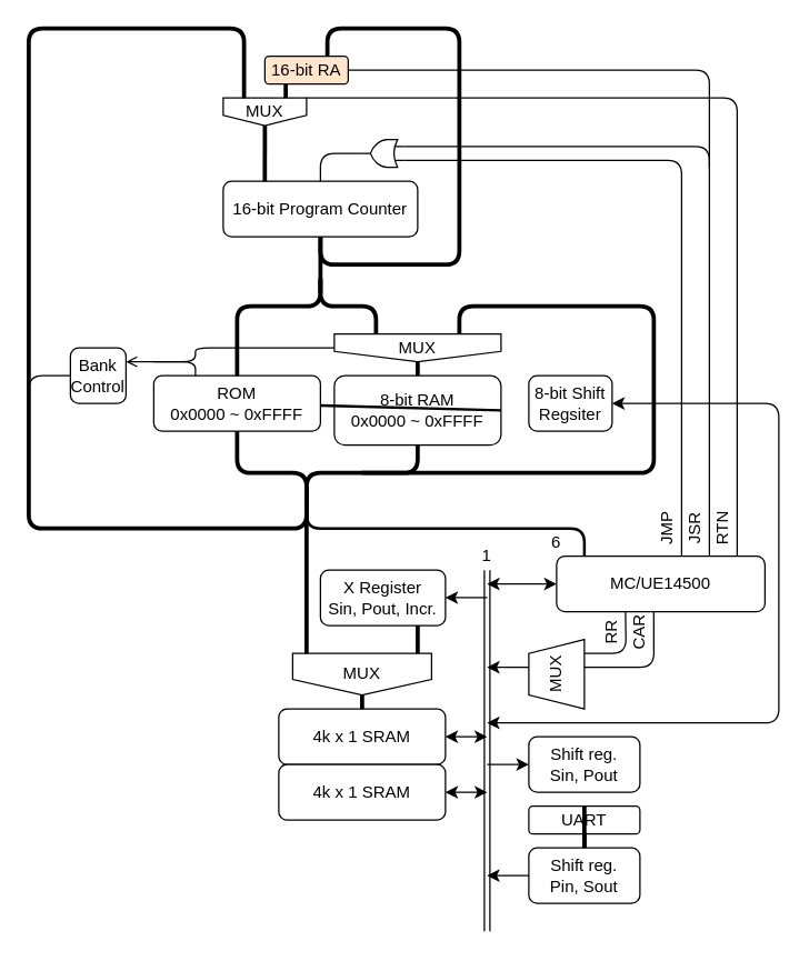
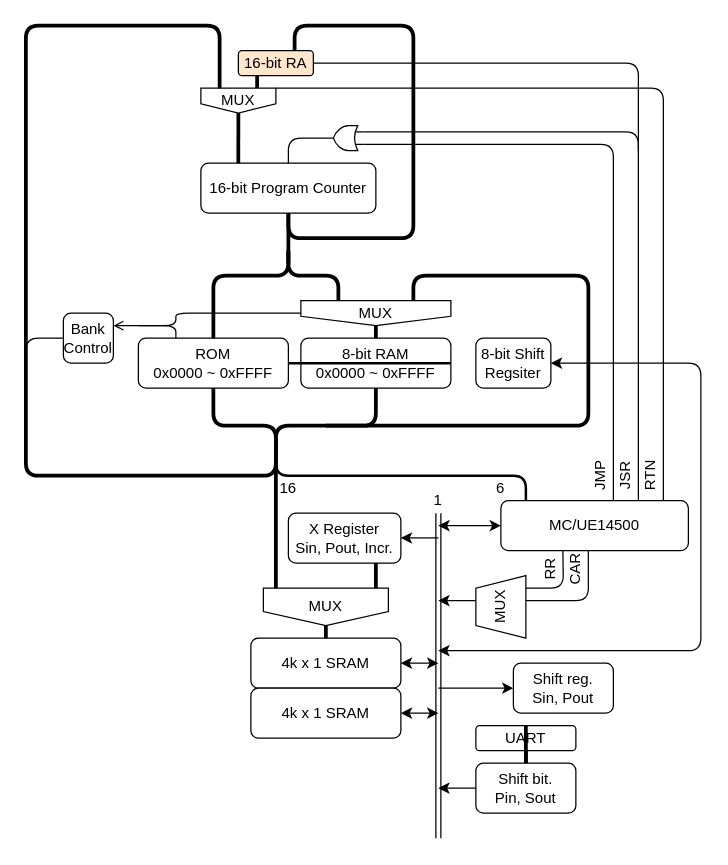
  <mxCell id="0" />
  <mxCell id="1" parent="0" />
  <mxCell id="2" value="" style="endArrow=none;html=1;strokeWidth=2;entryX=1;entryY=1;entryDx=0;entryDy=0;" parent="1" edge="1"><mxGeometry width="50" height="50" relative="1" as="geometry"><mxPoint x="220" y="360" as="sourcePoint" /><mxPoint x="420" y="400" as="targetPoint" /><Array as="points"><mxPoint x="220" y="380" /><mxPoint x="420" y="380" /></Array></mxGeometry></mxCell>
  <mxCell id="3" value="MC/UE14500" style="rounded=1;whiteSpace=wrap;html=1;" parent="1" vertex="1"><mxGeometry x="400" y="400" width="150" height="40" as="geometry" /></mxCell>
  <mxCell id="4" value="" style="endArrow=none;html=1;strokeWidth=3;" parent="1" edge="1"><mxGeometry width="50" height="50" relative="1" as="geometry"><mxPoint x="220" y="480" as="sourcePoint" /><mxPoint x="220" y="350" as="targetPoint" /><Array as="points" /></mxGeometry></mxCell>
  <mxCell id="5" value="6" style="text;html=1;strokeColor=none;fillColor=none;align=center;verticalAlign=middle;whiteSpace=wrap;rounded=0;" parent="1" vertex="1"><mxGeometry x="380" y="380" width="40" height="20" as="geometry" /></mxCell>
+ <mxCell id="6" value="16" style="text;html=1;strokeColor=none;fillColor=none;align=center;verticalAlign=middle;whiteSpace=wrap;rounded=0;" parent="1" vertex="1"><mxGeometry x="210" y="380" width="40" height="20" as="geometry" /></mxCell>
  <mxCell id="7" value="4k x 1 SRAM" style="rounded=1;whiteSpace=wrap;html=1;" parent="1" vertex="1"><mxGeometry x="200" y="510" width="120" height="40" as="geometry" /></mxCell>
  <mxCell id="8" value="" style="shape=link;html=1;strokeWidth=1;" parent="1" edge="1"><mxGeometry width="50" height="50" relative="1" as="geometry"><mxPoint x="350" y="410" as="sourcePoint" /><mxPoint x="350" y="670" as="targetPoint" /></mxGeometry></mxCell>
  <mxCell id="9" value="1" style="text;html=1;strokeColor=none;fillColor=none;align=center;verticalAlign=middle;whiteSpace=wrap;rounded=0;" parent="1" vertex="1"><mxGeometry x="330" y="390" width="40" height="20" as="geometry" /></mxCell>
  <mxCell id="10" value="16-bit Program Counter" style="rounded=1;whiteSpace=wrap;html=1;" parent="1" vertex="1"><mxGeometry x="160" y="130" width="140" height="40" as="geometry" /></mxCell>
  <mxCell id="11" value="" style="endArrow=none;html=1;strokeWidth=3;entryX=0.5;entryY=0;entryDx=0;entryDy=0;exitX=0.5;exitY=1;exitDx=0;exitDy=0;" parent="1" source="10" edge="1"><mxGeometry width="50" height="50" relative="1" as="geometry"><mxPoint x="230" y="200" as="sourcePoint" /><mxPoint x="230" y="210" as="targetPoint" /></mxGeometry></mxCell>
  <mxCell id="12" value="JMP" style="text;html=1;strokeColor=none;fillColor=none;align=center;verticalAlign=middle;whiteSpace=wrap;rounded=0;rotation=-90;" parent="1" vertex="1"><mxGeometry x="460" y="370" width="40" height="20" as="geometry" /></mxCell>
  <mxCell id="13" value="MUX" style="shape=trapezoid;perimeter=trapezoidPerimeter;whiteSpace=wrap;html=1;rotation=-90;" parent="1" vertex="1"><mxGeometry x="375" y="465" width="50" height="40" as="geometry" /></mxCell>
  <mxCell id="14" value="" style="endArrow=none;html=1;strokeWidth=1;entryX=0.872;entryY=0.981;entryDx=0;entryDy=0;entryPerimeter=0;" parent="1" target="15" edge="1"><mxGeometry width="50" height="50" relative="1" as="geometry"><mxPoint x="420" y="470" as="sourcePoint" /><mxPoint x="440" y="420" as="targetPoint" /><Array as="points"><mxPoint x="450" y="470" /></Array></mxGeometry></mxCell>
  <mxCell id="15" value="RR" style="text;html=1;strokeColor=none;fillColor=none;align=center;verticalAlign=middle;whiteSpace=wrap;rounded=0;rotation=-90;" parent="1" vertex="1"><mxGeometry x="420" y="445" width="40" height="20" as="geometry" /></mxCell>
  <mxCell id="16" value="" style="endArrow=none;html=1;strokeWidth=1;entryX=0.874;entryY=0.998;entryDx=0;entryDy=0;entryPerimeter=0;" parent="1" target="21" edge="1"><mxGeometry width="50" height="50" relative="1" as="geometry"><mxPoint x="420" y="480" as="sourcePoint" /><mxPoint x="460" y="480" as="targetPoint" /><Array as="points"><mxPoint x="470" y="480" /></Array></mxGeometry></mxCell>
  <mxCell id="17" value="" style="endArrow=classic;html=1;strokeWidth=1;" parent="1" edge="1"><mxGeometry width="50" height="50" relative="1" as="geometry"><mxPoint x="380" y="480" as="sourcePoint" /><mxPoint x="350" y="480" as="targetPoint" /></mxGeometry></mxCell>
  <mxCell id="18" value="" style="endArrow=classic;startArrow=classic;html=1;strokeWidth=1;entryX=0;entryY=0.5;entryDx=0;entryDy=0;" parent="1" target="3" edge="1"><mxGeometry width="50" height="50" relative="1" as="geometry"><mxPoint x="350" y="420" as="sourcePoint" /><mxPoint x="480" y="450" as="targetPoint" /></mxGeometry></mxCell>
  <mxCell id="19" value="" style="endArrow=none;html=1;entryX=0;entryY=0.25;entryDx=0;entryDy=0;entryPerimeter=0;" parent="1" target="27" edge="1"><mxGeometry width="50" height="50" relative="1" as="geometry"><mxPoint x="490" y="400" as="sourcePoint" /><mxPoint x="340" y="150" as="targetPoint" /><Array as="points"><mxPoint x="490" y="115" /></Array></mxGeometry></mxCell>
  <mxCell id="20" value="" style="endArrow=classic;startArrow=classic;html=1;strokeWidth=1;entryX=0;entryY=0.5;entryDx=0;entryDy=0;" parent="1" edge="1"><mxGeometry width="50" height="50" relative="1" as="geometry"><mxPoint x="320" y="530" as="sourcePoint" /><mxPoint x="350" y="530" as="targetPoint" /></mxGeometry></mxCell>
  <mxCell id="21" value="CAR" style="text;html=1;strokeColor=none;fillColor=none;align=center;verticalAlign=middle;whiteSpace=wrap;rounded=0;rotation=-90;" parent="1" vertex="1"><mxGeometry x="440" y="445" width="40" height="20" as="geometry" /></mxCell>
  <mxCell id="22" value="MUX" style="shape=offPageConnector;whiteSpace=wrap;html=1;" parent="1" vertex="1"><mxGeometry x="160" y="70" width="60" height="20" as="geometry" /></mxCell>
  <mxCell id="23" value="16-bit RA" style="rounded=1;whiteSpace=wrap;html=1;fillColor=#ffe6cc;" parent="1" vertex="1"><mxGeometry x="190" y="40" width="60" height="20" as="geometry" /></mxCell>
  <mxCell id="24" value="" style="endArrow=none;html=1;rounded=1;strokeWidth=3;entryX=0.25;entryY=1;entryDx=0;entryDy=0;exitX=0.75;exitY=0;exitDx=0;exitDy=0;" parent="1" source="22" target="23" edge="1"><mxGeometry width="50" height="50" relative="1" as="geometry"><mxPoint x="270" y="90" as="sourcePoint" /><mxPoint x="320" y="40" as="targetPoint" /></mxGeometry></mxCell>
  <mxCell id="25" value="" style="endArrow=none;html=1;rounded=1;strokeWidth=3;exitX=0.5;exitY=1;exitDx=0;exitDy=0;entryX=0.214;entryY=0;entryDx=0;entryDy=0;entryPerimeter=0;" parent="1" source="22" target="10" edge="1"><mxGeometry width="50" height="50" relative="1" as="geometry"><mxPoint x="270" y="90" as="sourcePoint" /><mxPoint x="320" y="40" as="targetPoint" /></mxGeometry></mxCell>
  <mxCell id="26" value="" style="endArrow=none;html=1;rounded=1;strokeWidth=3;exitX=0.75;exitY=0;exitDx=0;exitDy=0;" parent="1" source="23" edge="1"><mxGeometry width="50" height="50" relative="1" as="geometry"><mxPoint x="290" y="120" as="sourcePoint" /><mxPoint x="230" y="170" as="targetPoint" /><Array as="points"><mxPoint x="235" y="20" /><mxPoint x="330" y="20" /><mxPoint x="330" y="190" /><mxPoint x="230" y="190" /></Array></mxGeometry></mxCell>
  <mxCell id="27" value="" style="verticalLabelPosition=bottom;shadow=0;dashed=0;align=center;html=1;verticalAlign=top;shape=mxgraph.electrical.logic_gates.logic_gate;operation=or;rotation=-180;" parent="1" vertex="1"><mxGeometry x="260" y="100" width="30" height="20" as="geometry" /></mxCell>
  <mxCell id="28" value="" style="endArrow=none;html=1;rounded=1;strokeWidth=1;entryX=1;entryY=0.5;entryDx=0;entryDy=0;entryPerimeter=0;" parent="1" source="10" target="27" edge="1"><mxGeometry width="50" height="50" relative="1" as="geometry"><mxPoint x="270" y="140" as="sourcePoint" /><mxPoint x="320" y="90" as="targetPoint" /><Array as="points"><mxPoint x="230" y="110" /></Array></mxGeometry></mxCell>
  <mxCell id="29" value="JSR" style="text;html=1;strokeColor=none;fillColor=none;align=center;verticalAlign=middle;whiteSpace=wrap;rounded=0;rotation=-90;" parent="1" vertex="1"><mxGeometry x="480" y="370" width="40" height="20" as="geometry" /></mxCell>
  <mxCell id="30" value="" style="endArrow=none;html=1;rounded=1;strokeWidth=1;entryX=0;entryY=0.75;entryDx=0;entryDy=0;entryPerimeter=0;" parent="1" target="27" edge="1"><mxGeometry width="50" height="50" relative="1" as="geometry"><mxPoint x="510" y="400" as="sourcePoint" /><mxPoint x="390" y="100" as="targetPoint" /><Array as="points"><mxPoint x="510" y="105" /></Array></mxGeometry></mxCell>
  <mxCell id="31" value="" style="endArrow=none;html=1;rounded=1;strokeWidth=1;exitX=1;exitY=0.5;exitDx=0;exitDy=0;" parent="1" source="23" edge="1"><mxGeometry width="50" height="50" relative="1" as="geometry"><mxPoint x="380" y="100" as="sourcePoint" /><mxPoint x="510" y="120" as="targetPoint" /><Array as="points"><mxPoint x="510" y="50" /></Array></mxGeometry></mxCell>
  <mxCell id="32" value="" style="endArrow=none;html=1;rounded=1;strokeWidth=1;exitX=1;exitY=0;exitDx=0;exitDy=0;" parent="1" source="22" edge="1"><mxGeometry width="50" height="50" relative="1" as="geometry"><mxPoint x="390" y="180" as="sourcePoint" /><mxPoint x="530" y="400" as="targetPoint" /><Array as="points"><mxPoint x="530" y="70" /></Array></mxGeometry></mxCell>
  <mxCell id="33" value="RTN" style="text;html=1;strokeColor=none;fillColor=none;align=center;verticalAlign=middle;whiteSpace=wrap;rounded=0;rotation=-90;" parent="1" vertex="1"><mxGeometry x="500" y="370" width="40" height="20" as="geometry" /></mxCell>
  <mxCell id="34" value="" style="endArrow=none;html=1;rounded=1;strokeWidth=3;entryX=0.25;entryY=0;entryDx=0;entryDy=0;" parent="1" target="22" edge="1"><mxGeometry width="50" height="50" relative="1" as="geometry"><mxPoint x="220" y="350" as="sourcePoint" /><mxPoint x="370" y="230" as="targetPoint" /><Array as="points"><mxPoint x="220" y="380" /><mxPoint x="20" y="380" /><mxPoint x="20" y="20" /><mxPoint x="175" y="20" /></Array></mxGeometry></mxCell>
  <mxCell id="35" value="4k x 1 SRAM" style="rounded=1;whiteSpace=wrap;html=1;" parent="1" vertex="1"><mxGeometry x="200" y="550" width="120" height="40" as="geometry" /></mxCell>
  <mxCell id="36" value="" style="endArrow=classic;startArrow=classic;html=1;strokeWidth=1;entryX=0;entryY=0.5;entryDx=0;entryDy=0;" parent="1" edge="1"><mxGeometry width="50" height="50" relative="1" as="geometry"><mxPoint x="320" y="570" as="sourcePoint" /><mxPoint x="350" y="570" as="targetPoint" /></mxGeometry></mxCell>
  <mxCell id="37" value="X Register&lt;br&gt;Sin, Pout, Incr." style="rounded=1;whiteSpace=wrap;html=1;" parent="1" vertex="1"><mxGeometry x="230" y="410" width="90" height="40" as="geometry" /></mxCell>
  <mxCell id="38" value="" style="endArrow=classic;html=1;strokeWidth=1;" parent="1" edge="1"><mxGeometry width="50" height="50" relative="1" as="geometry"><mxPoint x="350" y="429.83" as="sourcePoint" /><mxPoint x="320" y="429.83" as="targetPoint" /></mxGeometry></mxCell>
  <mxCell id="39" value="MUX" style="shape=offPageConnector;whiteSpace=wrap;html=1;" parent="1" vertex="1"><mxGeometry x="210" y="470" width="100" height="30" as="geometry" /></mxCell>
  <mxCell id="40" value="" style="endArrow=none;html=1;rounded=0;entryX=0.5;entryY=1;entryDx=0;entryDy=0;strokeWidth=3;" parent="1" source="7" target="39" edge="1"><mxGeometry width="50" height="50" relative="1" as="geometry"><mxPoint x="310" y="530" as="sourcePoint" /><mxPoint x="360" y="480" as="targetPoint" /></mxGeometry></mxCell>
  <mxCell id="41" value="" style="endArrow=none;html=1;rounded=0;strokeWidth=3;" parent="1" edge="1"><mxGeometry width="50" height="50" relative="1" as="geometry"><mxPoint x="300" y="470" as="sourcePoint" /><mxPoint x="300" y="450" as="targetPoint" /></mxGeometry></mxCell>
- <mxCell id="42" value="Shift reg.&lt;br&gt;Sin, Pout" style="rounded=1;whiteSpace=wrap;html=1;" parent="1" vertex="1"><mxGeometry x="380" y="530" width="80" height="40" as="geometry" /></mxCell>
- <mxCell id="43" value="Shift reg.&lt;br&gt;Pin, Sout" style="rounded=1;whiteSpace=wrap;html=1;" parent="1" vertex="1"><mxGeometry x="380" y="610" width="80" height="40" as="geometry" /></mxCell>
+ <mxCell id="42" value="Shift reg.&lt;br&gt;Sin, Pout" style="rounded=1;whiteSpace=wrap;html=1;" parent="1" vertex="1"><mxGeometry x="410" y="530" width="80" height="40" as="geometry" /></mxCell>
+ <mxCell id="43" value="Shift bit.&lt;br&gt;Pin, Sout" style="rounded=1;whiteSpace=wrap;html=1;" parent="1" vertex="1"><mxGeometry x="380" y="610" width="80" height="40" as="geometry" /></mxCell>
  <mxCell id="44" value="UART" style="rounded=1;whiteSpace=wrap;html=1;" parent="1" vertex="1"><mxGeometry x="380" y="580" width="80" height="20" as="geometry" /></mxCell>
  <mxCell id="45" value="" style="endArrow=none;html=1;strokeWidth=3;exitX=0.5;exitY=0;exitDx=0;exitDy=0;" parent="1" source="44" target="43" edge="1"><mxGeometry width="50" height="50" relative="1" as="geometry"><mxPoint x="520" y="580" as="sourcePoint" /><mxPoint x="570" y="530" as="targetPoint" /></mxGeometry></mxCell>
  <mxCell id="46" value="" style="endArrow=classic;html=1;strokeWidth=1;entryX=0;entryY=0.5;entryDx=0;entryDy=0;" parent="1" target="42" edge="1"><mxGeometry width="50" height="50" relative="1" as="geometry"><mxPoint x="350" y="550" as="sourcePoint" /><mxPoint x="480" y="460" as="targetPoint" /></mxGeometry></mxCell>
  <mxCell id="47" value="" style="endArrow=classic;html=1;strokeWidth=1;" parent="1" source="43" edge="1"><mxGeometry width="50" height="50" relative="1" as="geometry"><mxPoint x="430" y="510" as="sourcePoint" /><mxPoint x="350" y="630" as="targetPoint" /></mxGeometry></mxCell>
  <mxCell id="48" value="" style="endArrow=none;html=1;strokeWidth=3;entryX=0.5;entryY=0;entryDx=0;entryDy=0;" parent="1" target="43" edge="1"><mxGeometry width="50" height="50" relative="1" as="geometry"><mxPoint x="420" y="600" as="sourcePoint" /><mxPoint x="480" y="460" as="targetPoint" /></mxGeometry></mxCell>
  <mxCell id="49" value="ROM&lt;br&gt;0x0000 ~ 0xFFFF" style="rounded=1;whiteSpace=wrap;html=1;" vertex="1" parent="1"><mxGeometry x="110" y="270" width="120" height="40" as="geometry" /></mxCell>
  <mxCell id="50" value="Bank Control" style="rounded=1;whiteSpace=wrap;html=1;" vertex="1" parent="1"><mxGeometry x="50" y="250" width="40" height="40" as="geometry" /></mxCell>
- <mxCell id="51" value="8-bit RAM&lt;br&gt;0x0000 ~ 0xFFFF" style="rounded=1;whiteSpace=wrap;html=1;" vertex="1" parent="1"><mxGeometry x="240" y="270" width="120" height="50" as="geometry" /></mxCell>
+ <mxCell id="51" value="8-bit RAM&lt;br&gt;0x0000 ~ 0xFFFF" style="rounded=1;whiteSpace=wrap;html=1;" vertex="1" parent="1"><mxGeometry x="240" y="270" width="120" height="40" as="geometry" /></mxCell>
  <mxCell id="52" value="" style="endArrow=open;html=1;rounded=1;exitX=0.25;exitY=0;exitDx=0;exitDy=0;entryX=1;entryY=0.25;entryDx=0;entryDy=0;" edge="1" parent="1" source="49" target="50"><mxGeometry width="50" height="50" relative="1" as="geometry"><mxPoint x="160" y="280" as="sourcePoint" /><mxPoint x="110" y="260" as="targetPoint" /><Array as="points"><mxPoint x="140" y="260" /></Array></mxGeometry></mxCell>
  <mxCell id="53" value="" style="endArrow=none;html=1;rounded=1;strokeWidth=3;entryX=0.5;entryY=1;entryDx=0;entryDy=0;exitX=0.25;exitY=0;exitDx=0;exitDy=0;" edge="1" parent="1" source="55"><mxGeometry width="50" height="50" relative="1" as="geometry"><mxPoint x="300" y="250" as="sourcePoint" /><mxPoint x="230" y="200" as="targetPoint" /><Array as="points"><mxPoint x="270" y="220" /><mxPoint x="230" y="220" /></Array></mxGeometry></mxCell>
  <mxCell id="54" value="" style="endArrow=none;html=1;rounded=1;strokeWidth=3;entryX=0.5;entryY=1;entryDx=0;entryDy=0;exitX=0.5;exitY=0;exitDx=0;exitDy=0;" edge="1" parent="1" source="49"><mxGeometry width="50" height="50" relative="1" as="geometry"><mxPoint x="260" y="410" as="sourcePoint" /><mxPoint x="230" y="200" as="targetPoint" /><Array as="points"><mxPoint x="170" y="220" /><mxPoint x="230" y="220" /></Array></mxGeometry></mxCell>
  <mxCell id="55" value="MUX" style="shape=offPageConnector;whiteSpace=wrap;html=1;" vertex="1" parent="1"><mxGeometry x="240" y="240" width="120" height="20" as="geometry" /></mxCell>
  <mxCell id="56" value="" style="endArrow=none;html=1;rounded=1;strokeWidth=3;entryX=0.5;entryY=1;entryDx=0;entryDy=0;exitX=0.5;exitY=0;exitDx=0;exitDy=0;" edge="1" parent="1" source="51" target="55"><mxGeometry width="50" height="50" relative="1" as="geometry"><mxPoint x="160" y="290" as="sourcePoint" /><mxPoint x="210" y="240" as="targetPoint" /></mxGeometry></mxCell>
  <mxCell id="57" value="" style="endArrow=none;html=1;rounded=1;strokeWidth=1;entryX=0;entryY=0.5;entryDx=0;entryDy=0;" edge="1" parent="1" target="55"><mxGeometry width="50" height="50" relative="1" as="geometry"><mxPoint x="110" y="260" as="sourcePoint" /><mxPoint x="220" y="290" as="targetPoint" /><Array as="points"><mxPoint x="140" y="260" /><mxPoint x="140" y="250" /></Array></mxGeometry></mxCell>
  <mxCell id="58" value="8-bit Shift Regsiter" style="rounded=1;whiteSpace=wrap;html=1;" vertex="1" parent="1"><mxGeometry x="380" y="270" width="60" height="40" as="geometry" /></mxCell>
  <mxCell id="59" value="" style="endArrow=none;html=1;rounded=1;strokeWidth=2;exitX=1;exitY=0.5;exitDx=0;exitDy=0;" edge="1" parent="1" source="51" target="49"><mxGeometry width="50" height="50" relative="1" as="geometry"><mxPoint x="250" y="410" as="sourcePoint" /><mxPoint x="300" y="360" as="targetPoint" /></mxGeometry></mxCell>
  <mxCell id="60" value="" style="endArrow=none;html=1;rounded=1;entryX=0.5;entryY=1;entryDx=0;entryDy=0;strokeWidth=3;" edge="1" parent="1" target="49"><mxGeometry width="50" height="50" relative="1" as="geometry"><mxPoint x="220" y="360" as="sourcePoint" /><mxPoint x="370" y="310" as="targetPoint" /><Array as="points"><mxPoint x="220" y="340" /><mxPoint x="170" y="340" /></Array></mxGeometry></mxCell>
  <mxCell id="61" value="" style="endArrow=none;html=1;rounded=1;strokeWidth=3;entryX=0.5;entryY=1;entryDx=0;entryDy=0;" edge="1" parent="1" target="51"><mxGeometry width="50" height="50" relative="1" as="geometry"><mxPoint x="220" y="360" as="sourcePoint" /><mxPoint x="370" y="310" as="targetPoint" /><Array as="points"><mxPoint x="220" y="340" /><mxPoint x="300" y="340" /></Array></mxGeometry></mxCell>
  <mxCell id="62" value="" style="endArrow=classic;startArrow=classic;html=1;rounded=1;strokeWidth=1;entryX=1;entryY=0.5;entryDx=0;entryDy=0;" edge="1" parent="1" target="58"><mxGeometry width="50" height="50" relative="1" as="geometry"><mxPoint x="350" y="520" as="sourcePoint" /><mxPoint x="470" y="360" as="targetPoint" /><Array as="points"><mxPoint x="560" y="520" /><mxPoint x="560" y="290" /></Array></mxGeometry></mxCell>
  <mxCell id="63" value="" style="endArrow=none;html=1;rounded=1;strokeWidth=3;entryX=0.75;entryY=0;entryDx=0;entryDy=0;" edge="1" parent="1" target="55"><mxGeometry width="50" height="50" relative="1" as="geometry"><mxPoint x="260" y="340" as="sourcePoint" /><mxPoint x="430" y="310" as="targetPoint" /><Array as="points"><mxPoint x="470" y="340" /><mxPoint x="470" y="220" /><mxPoint x="330" y="220" /></Array></mxGeometry></mxCell>
  <mxCell id="64" value="" style="endArrow=none;html=1;rounded=1;strokeWidth=1;entryX=0;entryY=0.5;entryDx=0;entryDy=0;" edge="1" parent="1" target="50"><mxGeometry width="50" height="50" relative="1" as="geometry"><mxPoint x="20" y="290" as="sourcePoint" /><mxPoint x="490" y="260" as="targetPoint" /><Array as="points"><mxPoint x="20" y="270" /></Array></mxGeometry></mxCell>
